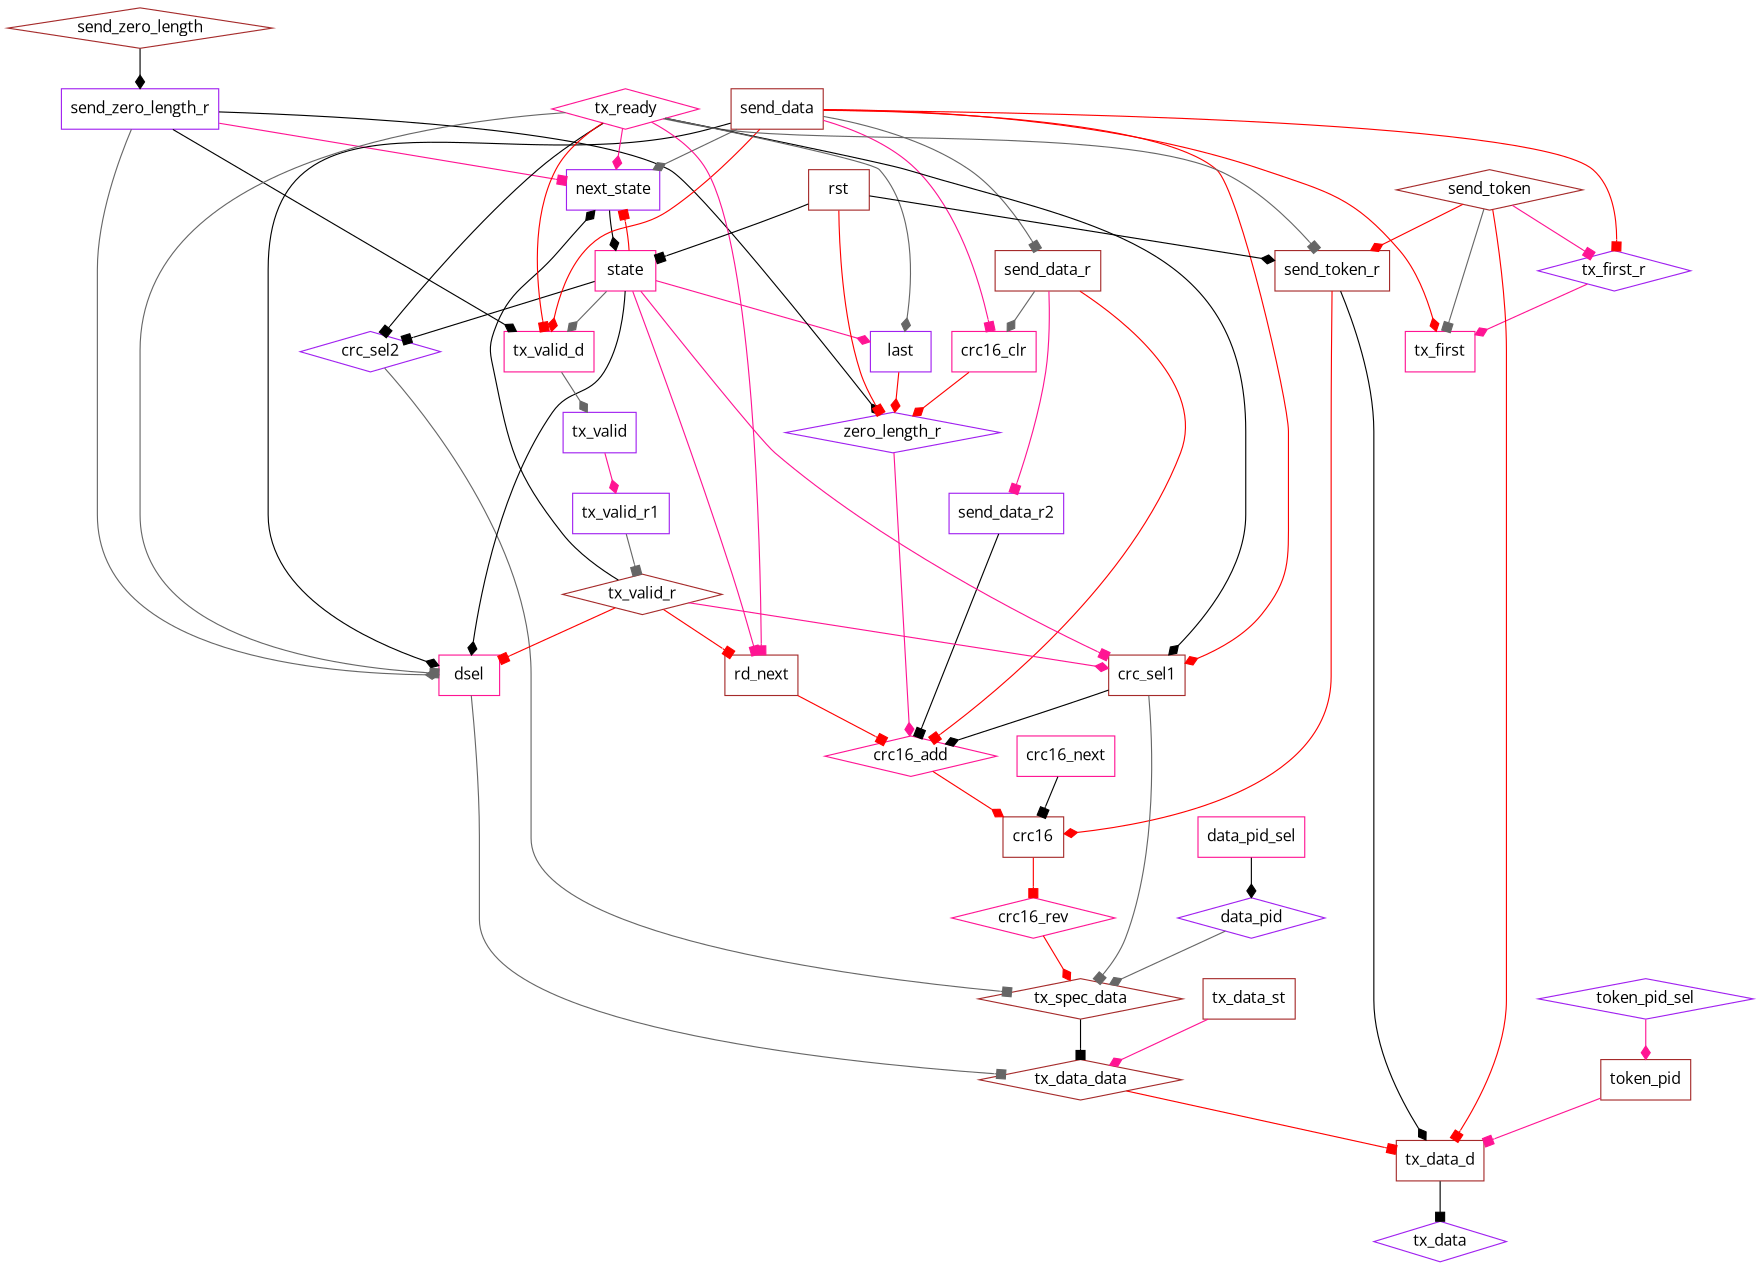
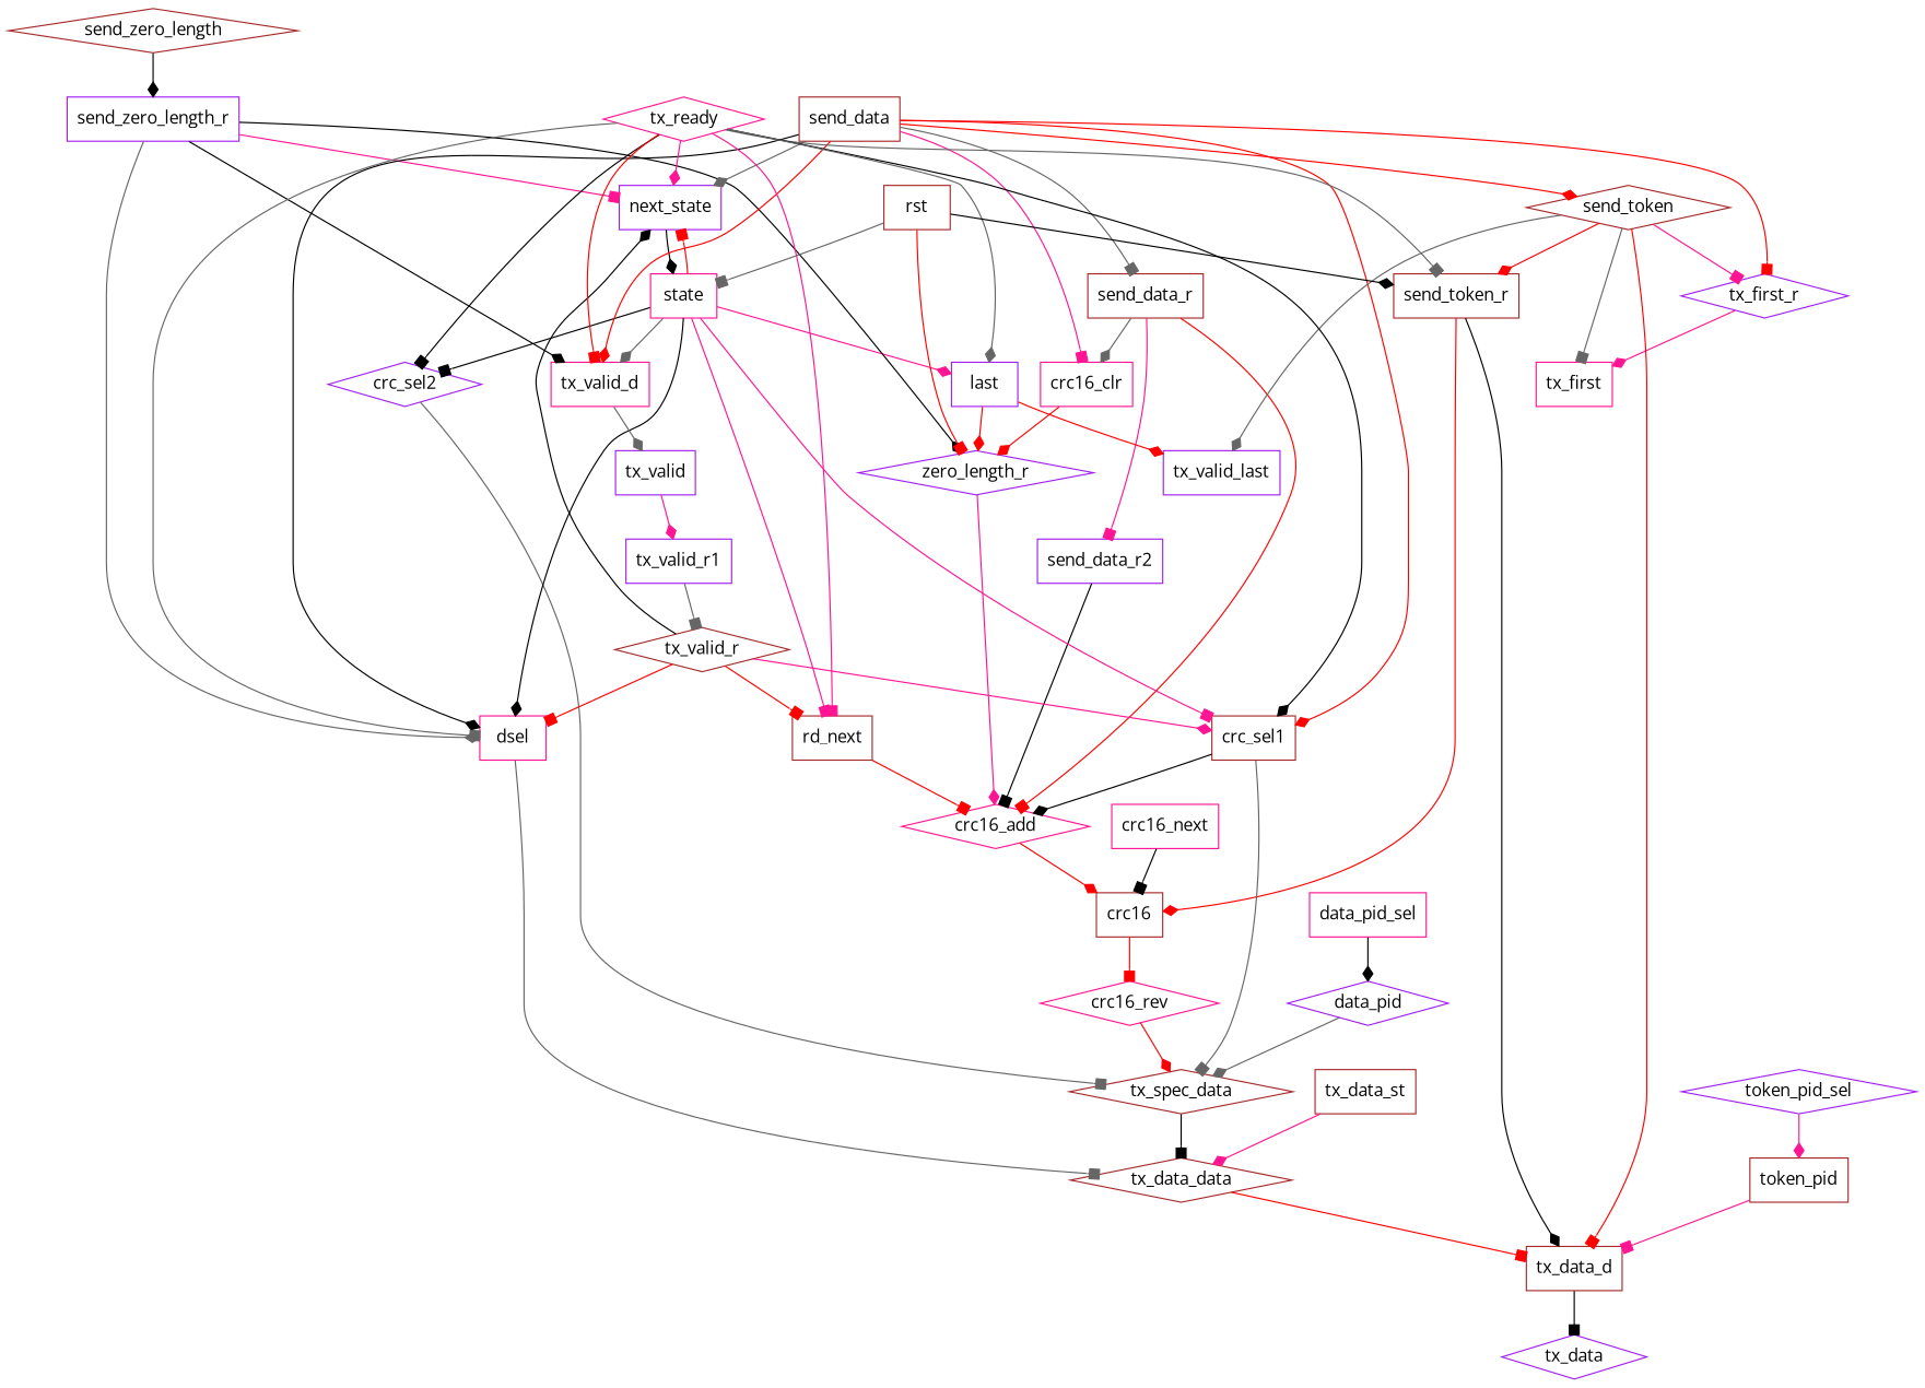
  strict digraph {
    fontname="Open Sans"
    node [color=brown fontname="Open Sans" shape=box]
    edge [arrowhead=diamond color=red fontname="Open Sans" weight=1.0]
    send_token_r
    tx_data_d
    crc16
    tx_data [color=purple shape=diamond]
    crc16_add [color=deeppink shape=diamond]
    send_data_r
    send_data_r2 [color=purple]
    crc16_clr [color=deeppink]
    zero_length_r [color=purple shape=diamond]
    crc16_rev [color=deeppink shape=diamond]
    crc_sel1
    tx_spec_data [shape=diamond]
    tx_data_data [shape=diamond]
    crc_sel2 [color=purple shape=diamond]
    tx_valid_r1 [color=purple]
    tx_valid_r [shape=diamond]
    dsel [color=deeppink]
    next_state [color=purple]
    rd_next
    state [color=deeppink]
    send_zero_length_r [color=purple]
    tx_valid_d [color=deeppink]
    tx_valid [color=purple]
    last [color=purple]
    send_data
    tx_first_r [color=purple shape=diamond]
    tx_first [color=deeppink]
    token_pid_sel [color=purple shape=diamond]
    token_pid
    send_token [shape=diamond]
+   tx_valid_last [color=purple]
    data_pid_sel [color=deeppink]
    data_pid [color=purple shape=diamond]
    send_zero_length [shape=diamond]
    crc16_next [color=deeppink]
    tx_ready [color=deeppink shape=diamond]
    rst
    tx_data_st
    send_token_r -> tx_data_d [color=black weight=2.0]
    send_token_r -> crc16 [weight=2.0]
    tx_data_d -> tx_data [arrowhead=box color=black]
    crc16 -> crc16_rev [arrowhead=box weight=16.0]
    crc16_add -> crc16
    send_data_r -> crc16_add [arrowhead=box]
    send_data_r -> send_data_r2 [arrowhead=box color=deeppink]
    send_data_r -> crc16_clr [color=gray40]
    send_data_r2 -> crc16_add [arrowhead=box color=black]
    crc16_clr -> zero_length_r
    zero_length_r -> crc16_add [color=deeppink]
    crc16_rev -> tx_spec_data [weight=2.0]
    crc_sel1 -> crc16_add [color=black]
    crc_sel1 -> tx_spec_data [arrowhead=box color=gray40 weight=5.0]
    tx_spec_data -> tx_data_data [arrowhead=box color=black]
    tx_data_data -> tx_data_d [arrowhead=box]
    crc_sel2 -> tx_spec_data [arrowhead=box color=gray40 weight=3.0]
    tx_valid_r1 -> tx_valid_r [arrowhead=box color=gray40]
    tx_valid_r -> crc_sel1 [color=deeppink]
    tx_valid_r -> dsel [arrowhead=box]
    tx_valid_r -> next_state [color=black]
    tx_valid_r -> rd_next [arrowhead=box]
    dsel -> tx_data_data [arrowhead=box color=gray40 weight=2.0]
    next_state -> state [color=black]
    rd_next -> crc16_add [arrowhead=box]
    state -> crc_sel1 [arrowhead=box color=deeppink weight=3.0]
    state -> crc_sel2 [arrowhead=box color=black weight=3.0]
    state -> dsel [color=black weight=8.0]
    state -> next_state [arrowhead=box weight=7.0]
    state -> rd_next [arrowhead=box color=deeppink]
    state -> tx_valid_d [color=gray40 weight=8.0]
    state -> last [color=deeppink weight=2.0]
    send_zero_length_r -> zero_length_r [color=black]
    send_zero_length_r -> dsel [color=gray40 weight=2.0]
    send_zero_length_r -> next_state [arrowhead=box color=deeppink weight=2.0]
    send_zero_length_r -> tx_valid_d [color=black weight=2.0]
    tx_valid_d -> tx_valid [color=gray40]
    tx_valid -> tx_valid_r1 [color=deeppink]
    last -> zero_length_r [weight=2.0]
+   last -> tx_valid_last
    send_data -> send_data_r [arrowhead=box color=gray40]
    send_data -> crc16_clr [arrowhead=box color=deeppink]
    send_data -> crc_sel1
    send_data -> dsel [color=black weight=4.0]
    send_data -> next_state [color=gray40 weight=4.0]
    send_data -> tx_valid_d [weight=3.0]
    send_data -> tx_first_r [arrowhead=box]
-   send_data -> tx_first
+   send_data -> send_token
    tx_first_r -> tx_first [color=deeppink]
    token_pid_sel -> token_pid [color=deeppink weight=4.0]
    token_pid -> tx_data_d [arrowhead=box color=deeppink]
    send_token -> send_token_r [weight=2.0]
    send_token -> tx_data_d [arrowhead=box weight=2.0]
    send_token -> tx_first_r [arrowhead=box color=deeppink]
    send_token -> tx_first [arrowhead=box color=gray40]
+   send_token -> tx_valid_last [color=gray40]
    data_pid_sel -> data_pid [color=black weight=4.0]
    data_pid -> tx_spec_data [color=gray40]
    send_zero_length -> send_zero_length_r [color=black]
    crc16_next -> crc16 [arrowhead=box color=black]
    tx_ready -> send_token_r [arrowhead=box color=gray40]
    tx_ready -> crc_sel1 [color=black weight=2.0]
    tx_ready -> crc_sel2 [arrowhead=box color=black]
    tx_ready -> dsel [arrowhead=box color=gray40]
    tx_ready -> next_state [color=deeppink weight=3.0]
    tx_ready -> rd_next [arrowhead=box color=deeppink]
    tx_ready -> tx_valid_d [arrowhead=box]
    tx_ready -> last [color=gray40 weight=2.0]
    rst -> send_token_r [color=black weight=3.0]
    rst -> zero_length_r [arrowhead=box weight=3.0]
-   rst -> state [arrowhead=box color=black weight=2.0]
+   rst -> state [arrowhead=box color=gray40 weight=2.0]
    tx_data_st -> tx_data_data [color=deeppink]
  }
